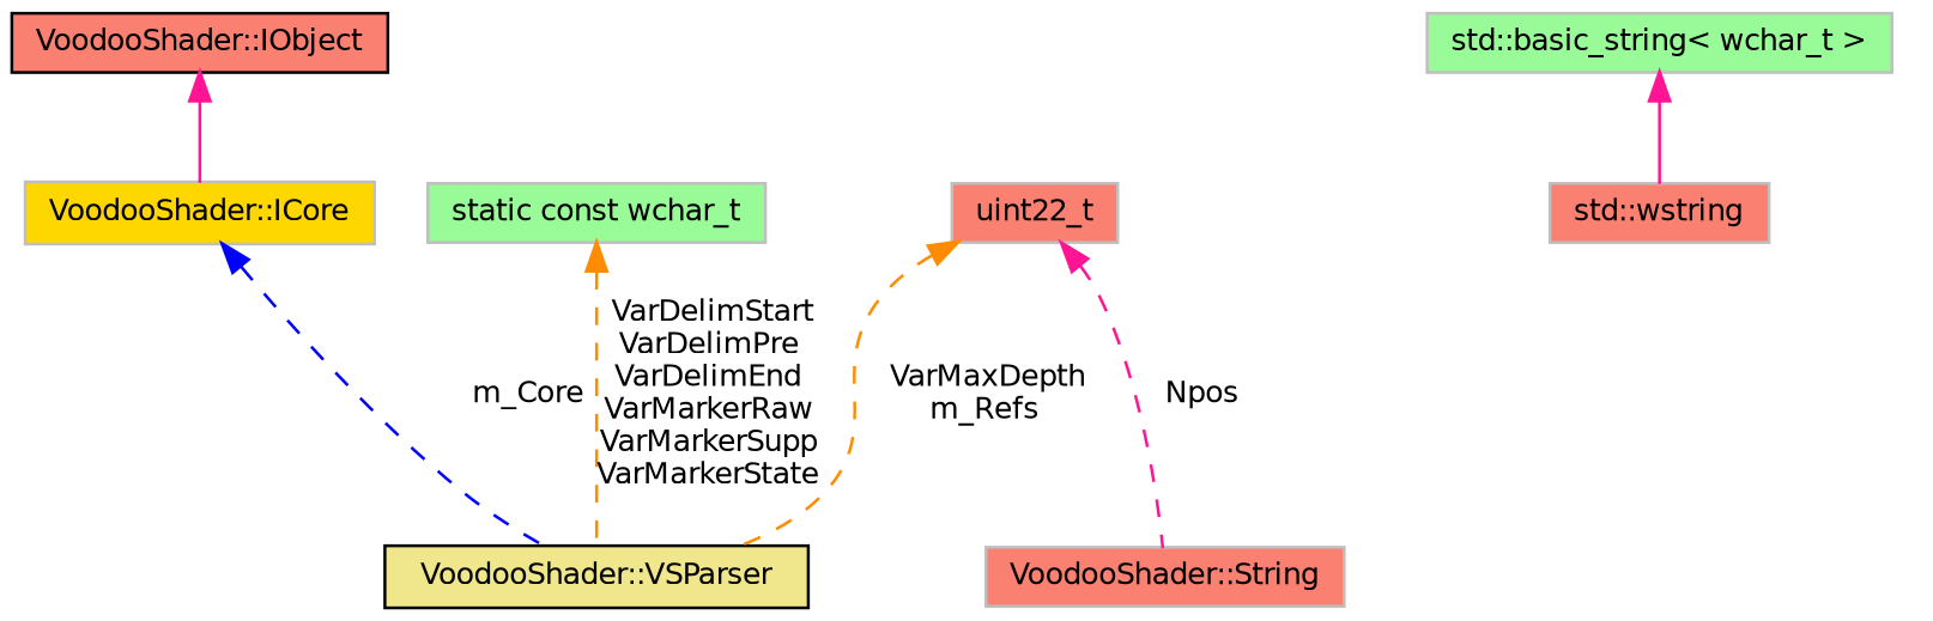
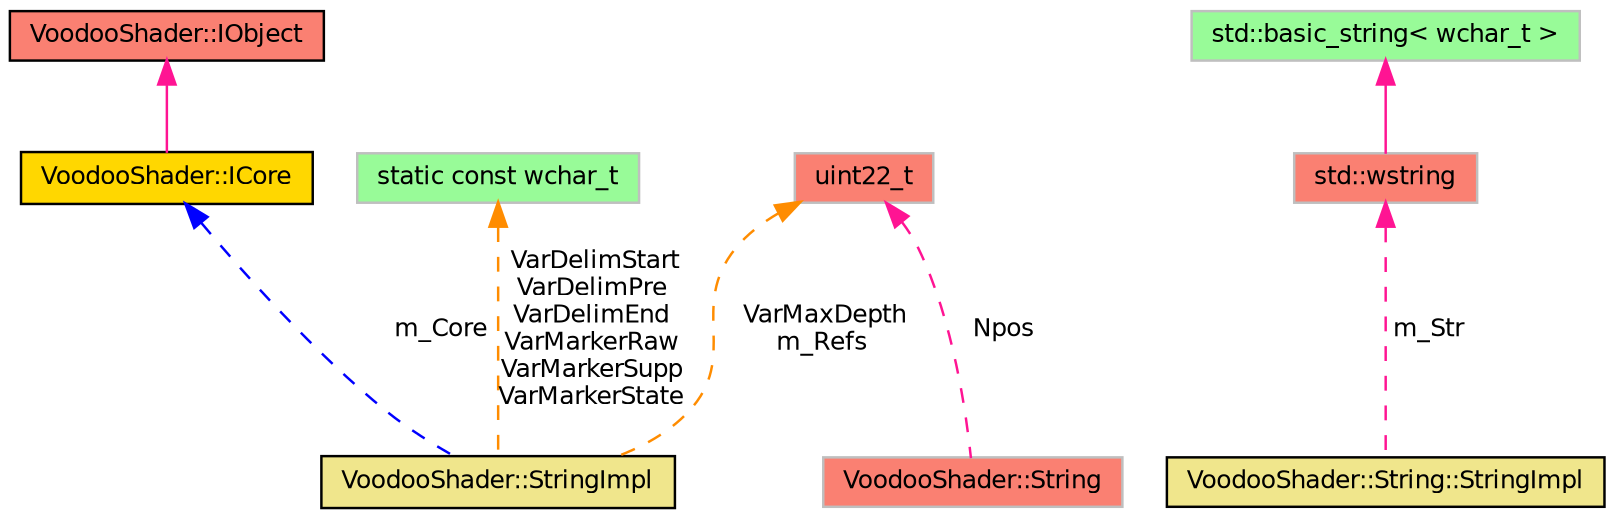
  digraph {
    rankdir=TB
    node [color=grey75 fillcolor=salmon fontname=Helvetica fontsize=10 shape=record style=filled]
    edge [color=deeppink dir=back fontname=Helvetica fontsize=10 labelfontname=Helvetica labelfontsize=10 style=dashed]
-   n1 [color=black fillcolor=khaki fontcolor=black height=0.2 label="VoodooShader::VSParser" width=0.4]
+   n1 [color=black fillcolor=khaki fontcolor=black height=0.2 label="VoodooShader::StringImpl" width=0.4]
    n2 [color=black height=0.2 label="VoodooShader::IObject" width=0.4]
-   n3 [fillcolor=gold height=0.2 label="VoodooShader::ICore" width=0.4]
+   n3 [color=black fillcolor=gold height=0.2 label="VoodooShader::ICore" width=0.4]
    n4 [fillcolor=palegreen height=0.2 label="static const wchar_t" width=0.4]
    n5 [height=0.2 label=uint22_t width=0.4]
    n6 [height=0.2 label="VoodooShader::String" width=0.4]
+   n7 [color=black fillcolor=khaki height=0.2 label="VoodooShader::String::StringImpl" width=0.4]
    n8 [height=0.2 label="std::wstring" width=0.4]
    n9 [fillcolor=palegreen height=0.2 label="std::basic_string\< wchar_t \>" width=0.4]
    n2 -> n3 [style=solid]
    n3 -> n1 [color=blue label=" m_Core"]
    n4 -> n1 [color=darkorange label=" VarDelimStart\nVarDelimPre\nVarDelimEnd\nVarMarkerRaw\nVarMarkerSupp\nVarMarkerState"]
    n5 -> n1 [color=darkorange label=" VarMaxDepth\nm_Refs"]
    n5 -> n6 [label=" Npos"]
+   n8 -> n7 [label=" m_Str"]
    n9 -> n8 [style=solid]
  }
